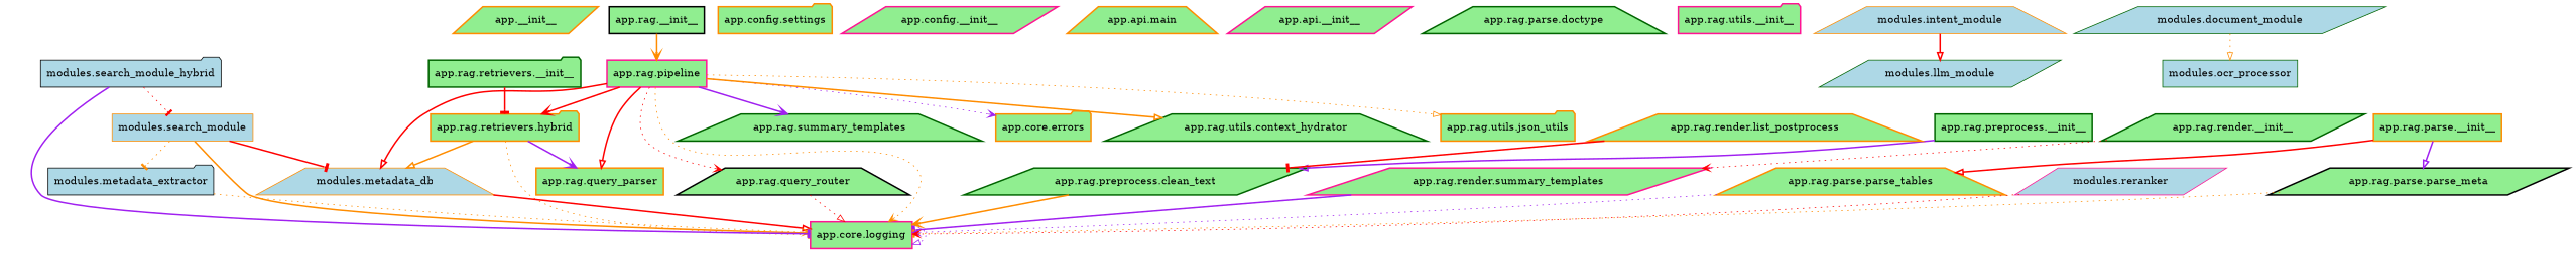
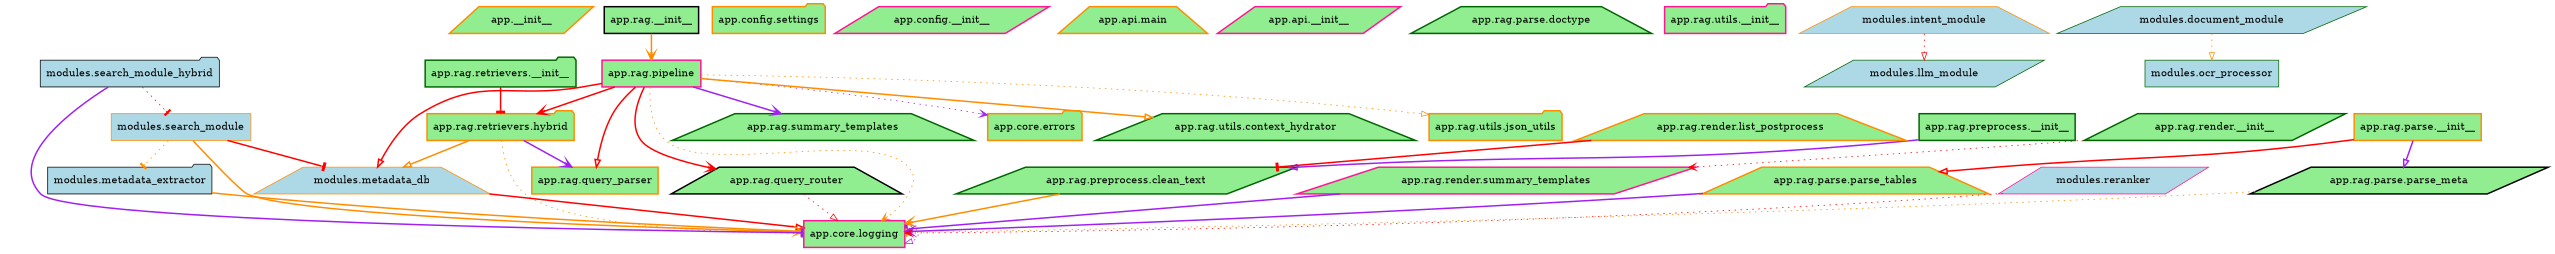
  digraph {
    rankdir=TB
    node [color=darkorange fillcolor=lightgreen shape=parallelogram style="filled,bold"]
    edge [arrowhead=onormal color=red style=bold]
    "app.__init__"
    "app.rag.query_router" [color=black shape=trapezium]
    "app.core.logging" [color=deeppink shape=box]
    "app.rag.query_parser" [shape=box]
    "app.rag.pipeline" [color=deeppink shape=box]
    "app.rag.summary_templates" [color=darkgreen shape=trapezium]
    "app.core.errors" [shape=folder]
    "app.rag.retrievers.hybrid" [shape=folder]
    "app.rag.utils.context_hydrator" [color=darkgreen shape=trapezium]
    "app.rag.utils.json_utils" [shape=folder]
    "modules.metadata_db" [fillcolor=lightblue shape=trapezium style=filled]
    "app.rag.__init__" [color=black shape=box]
    "app.config.settings" [shape=folder]
    "app.config.__init__" [color=deeppink]
    "app.api.main" [shape=trapezium]
    "app.api.__init__" [color=deeppink]
    "app.rag.retrievers.__init__" [color=darkgreen shape=folder]
    "app.rag.preprocess.clean_text" [color=darkgreen]
    "app.rag.preprocess.__init__" [color=darkgreen shape=box]
    "app.rag.render.list_postprocess" [shape=trapezium]
    "app.rag.render.summary_templates" [color=deeppink]
    "app.rag.render.__init__" [color=darkgreen]
    "app.rag.parse.parse_meta" [color=black]
    "app.rag.parse.doctype" [color=darkgreen shape=trapezium]
    "app.rag.parse.parse_tables" [shape=trapezium]
    "app.rag.parse.__init__" [shape=box]
    "app.rag.utils.__init__" [color=deeppink shape=folder]
    "modules.intent_module" [fillcolor=lightblue shape=trapezium style=filled]
    "modules.llm_module" [color=darkgreen fillcolor=lightblue style=filled]
    "modules.reranker" [color=deeppink fillcolor=lightblue style=filled]
    "modules.search_module" [fillcolor=lightblue shape=box style=filled]
    "modules.metadata_extractor" [color=black fillcolor=lightblue shape=folder style=filled]
    "modules.search_module_hybrid" [color=black fillcolor=lightblue shape=folder style=filled]
    "modules.document_module" [color=darkgreen fillcolor=lightblue style=filled]
    "modules.ocr_processor" [color=darkgreen fillcolor=lightblue shape=box style=filled]
    "app.rag.query_router" -> "app.core.logging" [style=dotted]
    "app.core.logging" -> "app.core.logging" [color=purple style=dotted]
-   "app.rag.pipeline" -> "app.rag.query_router" [arrowhead=vee style=dotted]
+   "app.rag.pipeline" -> "app.rag.query_router" [arrowhead=vee]
    "app.rag.pipeline" -> "app.core.logging" [arrowhead=vee color=darkorange style=dotted]
    "app.rag.pipeline" -> "app.rag.query_parser"
    "app.rag.pipeline" -> "app.rag.summary_templates" [arrowhead=vee color=purple]
    "app.rag.pipeline" -> "app.core.errors" [arrowhead=vee color=purple style=dotted]
    "app.rag.pipeline" -> "app.rag.retrievers.hybrid" [arrowhead=vee]
    "app.rag.pipeline" -> "app.rag.utils.context_hydrator" [color=darkorange]
    "app.rag.pipeline" -> "app.rag.utils.json_utils" [color=darkorange style=dotted]
    "app.rag.pipeline" -> "modules.metadata_db"
    "app.rag.retrievers.hybrid" -> "app.core.logging" [arrowhead=tee color=darkorange style=dotted]
    "app.rag.retrievers.hybrid" -> "app.rag.query_parser" [arrowhead=vee color=purple]
    "app.rag.retrievers.hybrid" -> "modules.metadata_db" [color=darkorange]
    "modules.metadata_db" -> "app.core.logging"
    "app.rag.__init__" -> "app.rag.pipeline" [arrowhead=vee color=darkorange]
    "app.rag.retrievers.__init__" -> "app.rag.retrievers.hybrid" [arrowhead=tee]
    "app.rag.preprocess.clean_text" -> "app.core.logging" [arrowhead=vee color=darkorange]
    "app.rag.preprocess.__init__" -> "app.rag.preprocess.clean_text" [color=purple]
    "app.rag.render.list_postprocess" -> "app.rag.preprocess.clean_text" [arrowhead=tee]
    "app.rag.render.summary_templates" -> "app.core.logging" [arrowhead=tee color=purple]
    "app.rag.render.__init__" -> "app.rag.render.summary_templates" [arrowhead=vee style=dotted]
    "app.rag.parse.parse_meta" -> "app.core.logging" [arrowhead=tee color=darkorange style=dotted]
-   "app.rag.parse.parse_tables" -> "app.core.logging" [arrowhead=vee color=purple style=dotted]
+   "app.rag.parse.parse_tables" -> "app.core.logging" [arrowhead=vee color=purple]
    "app.rag.parse.__init__" -> "app.rag.parse.parse_meta" [color=purple]
    "app.rag.parse.__init__" -> "app.rag.parse.parse_tables"
-   "modules.intent_module" -> "modules.llm_module"
+   "modules.intent_module" -> "modules.llm_module" [style=dotted]
    "modules.reranker" -> "app.core.logging" [arrowhead=vee style=dotted]
    "modules.search_module" -> "app.core.logging" [arrowhead=tee color=darkorange]
    "modules.search_module" -> "modules.metadata_db" [arrowhead=tee]
    "modules.search_module" -> "modules.metadata_extractor" [arrowhead=tee color=darkorange style=dotted]
-   "modules.metadata_extractor" -> "app.core.logging" [arrowhead=vee color=darkorange style=dotted]
+   "modules.metadata_extractor" -> "app.core.logging" [arrowhead=vee color=darkorange]
    "modules.search_module_hybrid" -> "app.core.logging" [arrowhead=tee color=purple]
    "modules.search_module_hybrid" -> "modules.search_module" [arrowhead=tee style=dotted]
    "modules.document_module" -> "modules.ocr_processor" [color=darkorange style=dotted]
  }
